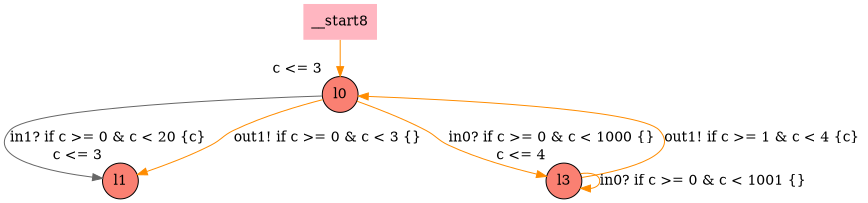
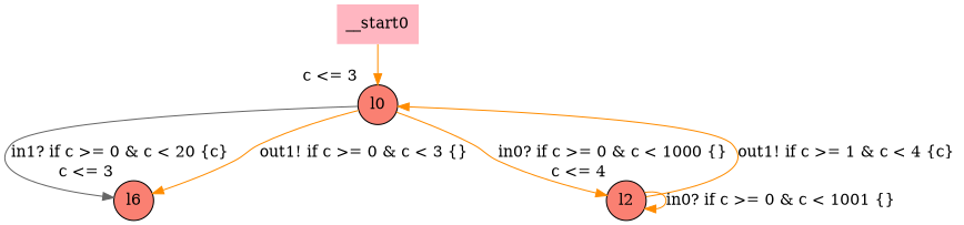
  digraph {
    node [fillcolor=salmon shape=circle style=filled margin=0 xlabel="c <= 3"]
    edge [color=darkorange]
-   __start0 [fillcolor=lightpink shape=none label=__start8 margin="" xlabel=""]
+   __start0 [fillcolor=lightpink shape=none margin="" xlabel=""]
    n2 [label=l0]
-   n3 [label=l1]
-   n4 [label=l3 xlabel="c <= 4"]
+   n3 [label=l6]
+   n4 [label=l2 xlabel="c <= 4"]
    __start0 -> n2
    n2 -> n3 [color=gray40 label="in1? if c >= 0 & c < 20 {c} "]
    n2 -> n3 [label="out1! if c >= 0 & c < 3 {} "]
    n2 -> n4 [label="in0? if c >= 0 & c < 1000 {} "]
    n4 -> n2 [label="out1! if c >= 1 & c < 4 {c} "]
    n4 -> n4 [label="in0? if c >= 0 & c < 1001 {} "]
  }
